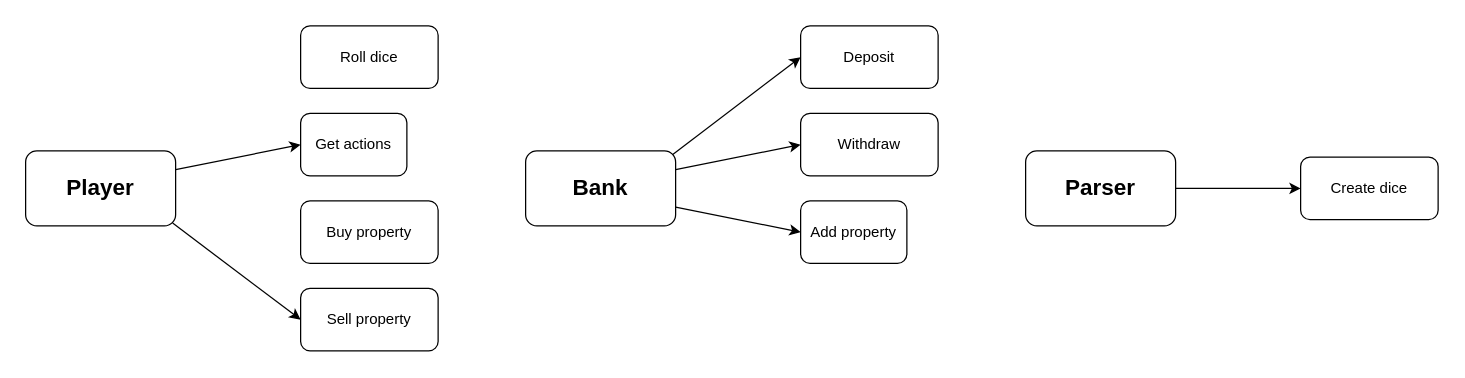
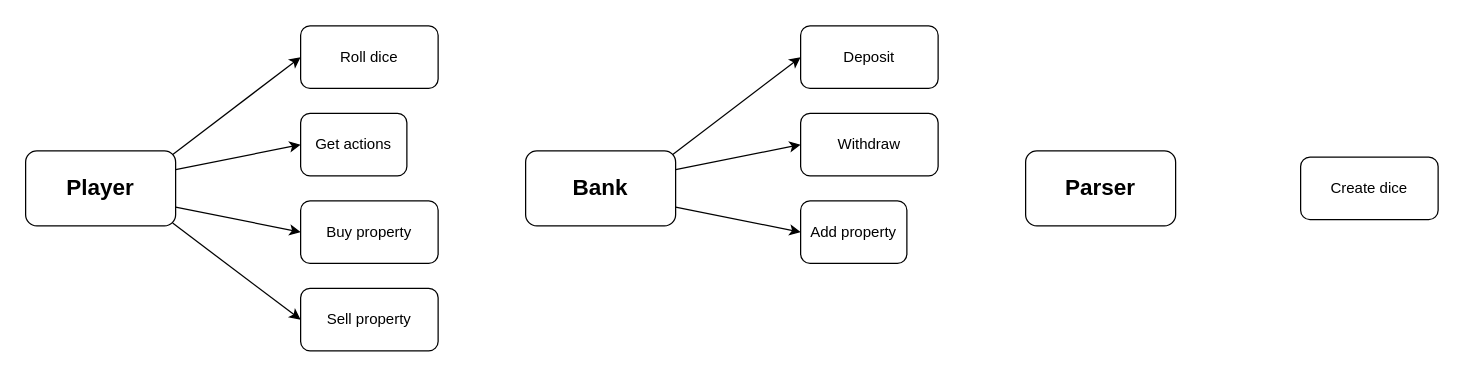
  <mxCell id="0" />
  <mxCell id="1" parent="0" />
  <mxCell id="2" value="&lt;b&gt;&lt;font style=&quot;font-size: 18px&quot;&gt;Player&lt;/font&gt;&lt;/b&gt;" style="rounded=1;whiteSpace=wrap;html=1;" vertex="1" parent="1"><mxGeometry x="20" y="120" width="120" height="60" as="geometry" /></mxCell>
  <mxCell id="3" value="Roll dice" style="rounded=1;whiteSpace=wrap;html=1;" vertex="1" parent="1"><mxGeometry x="240" y="20" width="110" height="50" as="geometry" /></mxCell>
  <mxCell id="4" value="Buy property" style="rounded=1;whiteSpace=wrap;html=1;" vertex="1" parent="1"><mxGeometry x="240" y="160" width="110" height="50" as="geometry" /></mxCell>
  <mxCell id="5" value="Sell property" style="rounded=1;whiteSpace=wrap;html=1;" vertex="1" parent="1"><mxGeometry x="240" y="230" width="110" height="50" as="geometry" /></mxCell>
  <mxCell id="6" value="Get actions" style="rounded=1;whiteSpace=wrap;html=1;" vertex="1" parent="1"><mxGeometry x="240" y="90" width="85" height="50" as="geometry" /></mxCell>
+ <mxCell id="7" value="" style="endArrow=classic;html=1;entryX=0;entryY=0.5;entryDx=0;entryDy=0;exitX=0.981;exitY=0.049;exitDx=0;exitDy=0;exitPerimeter=0;" edge="1" parent="1" source="2" target="3"><mxGeometry width="50" height="50" relative="1" as="geometry"><mxPoint x="-30" y="120" as="sourcePoint" /><mxPoint x="20" y="70" as="targetPoint" /></mxGeometry></mxCell>
  <mxCell id="8" value="" style="endArrow=classic;html=1;entryX=0;entryY=0.5;entryDx=0;entryDy=0;exitX=1;exitY=0.25;exitDx=0;exitDy=0;" edge="1" parent="1" source="2" target="6"><mxGeometry width="50" height="50" relative="1" as="geometry"><mxPoint x="-70" y="240" as="sourcePoint" /><mxPoint x="-20" y="190" as="targetPoint" /></mxGeometry></mxCell>
+ <mxCell id="9" value="" style="endArrow=classic;html=1;entryX=0;entryY=0.5;entryDx=0;entryDy=0;exitX=1;exitY=0.75;exitDx=0;exitDy=0;" edge="1" parent="1" source="2" target="4"><mxGeometry width="50" height="50" relative="1" as="geometry"><mxPoint x="-70" y="220" as="sourcePoint" /><mxPoint x="-20" y="170" as="targetPoint" /></mxGeometry></mxCell>
  <mxCell id="10" value="" style="endArrow=classic;html=1;entryX=0;entryY=0.5;entryDx=0;entryDy=0;exitX=0.98;exitY=0.963;exitDx=0;exitDy=0;exitPerimeter=0;" edge="1" parent="1" source="2" target="5"><mxGeometry width="50" height="50" relative="1" as="geometry"><mxPoint x="-70" y="190" as="sourcePoint" /><mxPoint x="-20" y="140" as="targetPoint" /></mxGeometry></mxCell>
  <mxCell id="11" value="&lt;b&gt;&lt;font style=&quot;font-size: 18px&quot;&gt;Bank&lt;/font&gt;&lt;/b&gt;" style="rounded=1;whiteSpace=wrap;html=1;" vertex="1" parent="1"><mxGeometry x="420" y="120" width="120" height="60" as="geometry" /></mxCell>
  <mxCell id="12" value="Deposit" style="rounded=1;whiteSpace=wrap;html=1;" vertex="1" parent="1"><mxGeometry x="640" y="20" width="110" height="50" as="geometry" /></mxCell>
  <mxCell id="13" value="Add property" style="rounded=1;whiteSpace=wrap;html=1;" vertex="1" parent="1"><mxGeometry x="640" y="160" width="85" height="50" as="geometry" /></mxCell>
  <mxCell id="14" value="Withdraw" style="rounded=1;whiteSpace=wrap;html=1;" vertex="1" parent="1"><mxGeometry x="640" y="90" width="110" height="50" as="geometry" /></mxCell>
  <mxCell id="15" value="" style="endArrow=classic;html=1;entryX=0;entryY=0.5;entryDx=0;entryDy=0;exitX=0.981;exitY=0.049;exitDx=0;exitDy=0;exitPerimeter=0;" edge="1" parent="1" source="11" target="12"><mxGeometry width="50" height="50" relative="1" as="geometry"><mxPoint x="370" y="120" as="sourcePoint" /><mxPoint x="420" y="70" as="targetPoint" /></mxGeometry></mxCell>
  <mxCell id="16" value="" style="endArrow=classic;html=1;entryX=0;entryY=0.5;entryDx=0;entryDy=0;exitX=1;exitY=0.25;exitDx=0;exitDy=0;" edge="1" parent="1" source="11" target="14"><mxGeometry width="50" height="50" relative="1" as="geometry"><mxPoint x="330" y="240" as="sourcePoint" /><mxPoint x="380" y="190" as="targetPoint" /></mxGeometry></mxCell>
  <mxCell id="17" value="" style="endArrow=classic;html=1;entryX=0;entryY=0.5;entryDx=0;entryDy=0;exitX=1;exitY=0.75;exitDx=0;exitDy=0;" edge="1" parent="1" source="11" target="13"><mxGeometry width="50" height="50" relative="1" as="geometry"><mxPoint x="330" y="220" as="sourcePoint" /><mxPoint x="380" y="170" as="targetPoint" /></mxGeometry></mxCell>
  <mxCell id="18" value="&lt;b&gt;&lt;font style=&quot;font-size: 18px&quot;&gt;Parser&lt;/font&gt;&lt;/b&gt;" style="rounded=1;whiteSpace=wrap;html=1;" vertex="1" parent="1"><mxGeometry x="820" y="120" width="120" height="60" as="geometry" /></mxCell>
  <mxCell id="19" value="Create dice" style="rounded=1;whiteSpace=wrap;html=1;" vertex="1" parent="1"><mxGeometry x="1040" y="125" width="110" height="50" as="geometry" /></mxCell>
- <mxCell id="20" value="" style="endArrow=classic;html=1;entryX=0;entryY=0.5;entryDx=0;entryDy=0;exitX=1;exitY=0.5;exitDx=0;exitDy=0;" edge="1" parent="1" source="18" target="19"><mxGeometry width="50" height="50" relative="1" as="geometry"><mxPoint x="770" y="120" as="sourcePoint" /><mxPoint x="820" y="70" as="targetPoint" /></mxGeometry></mxCell>
